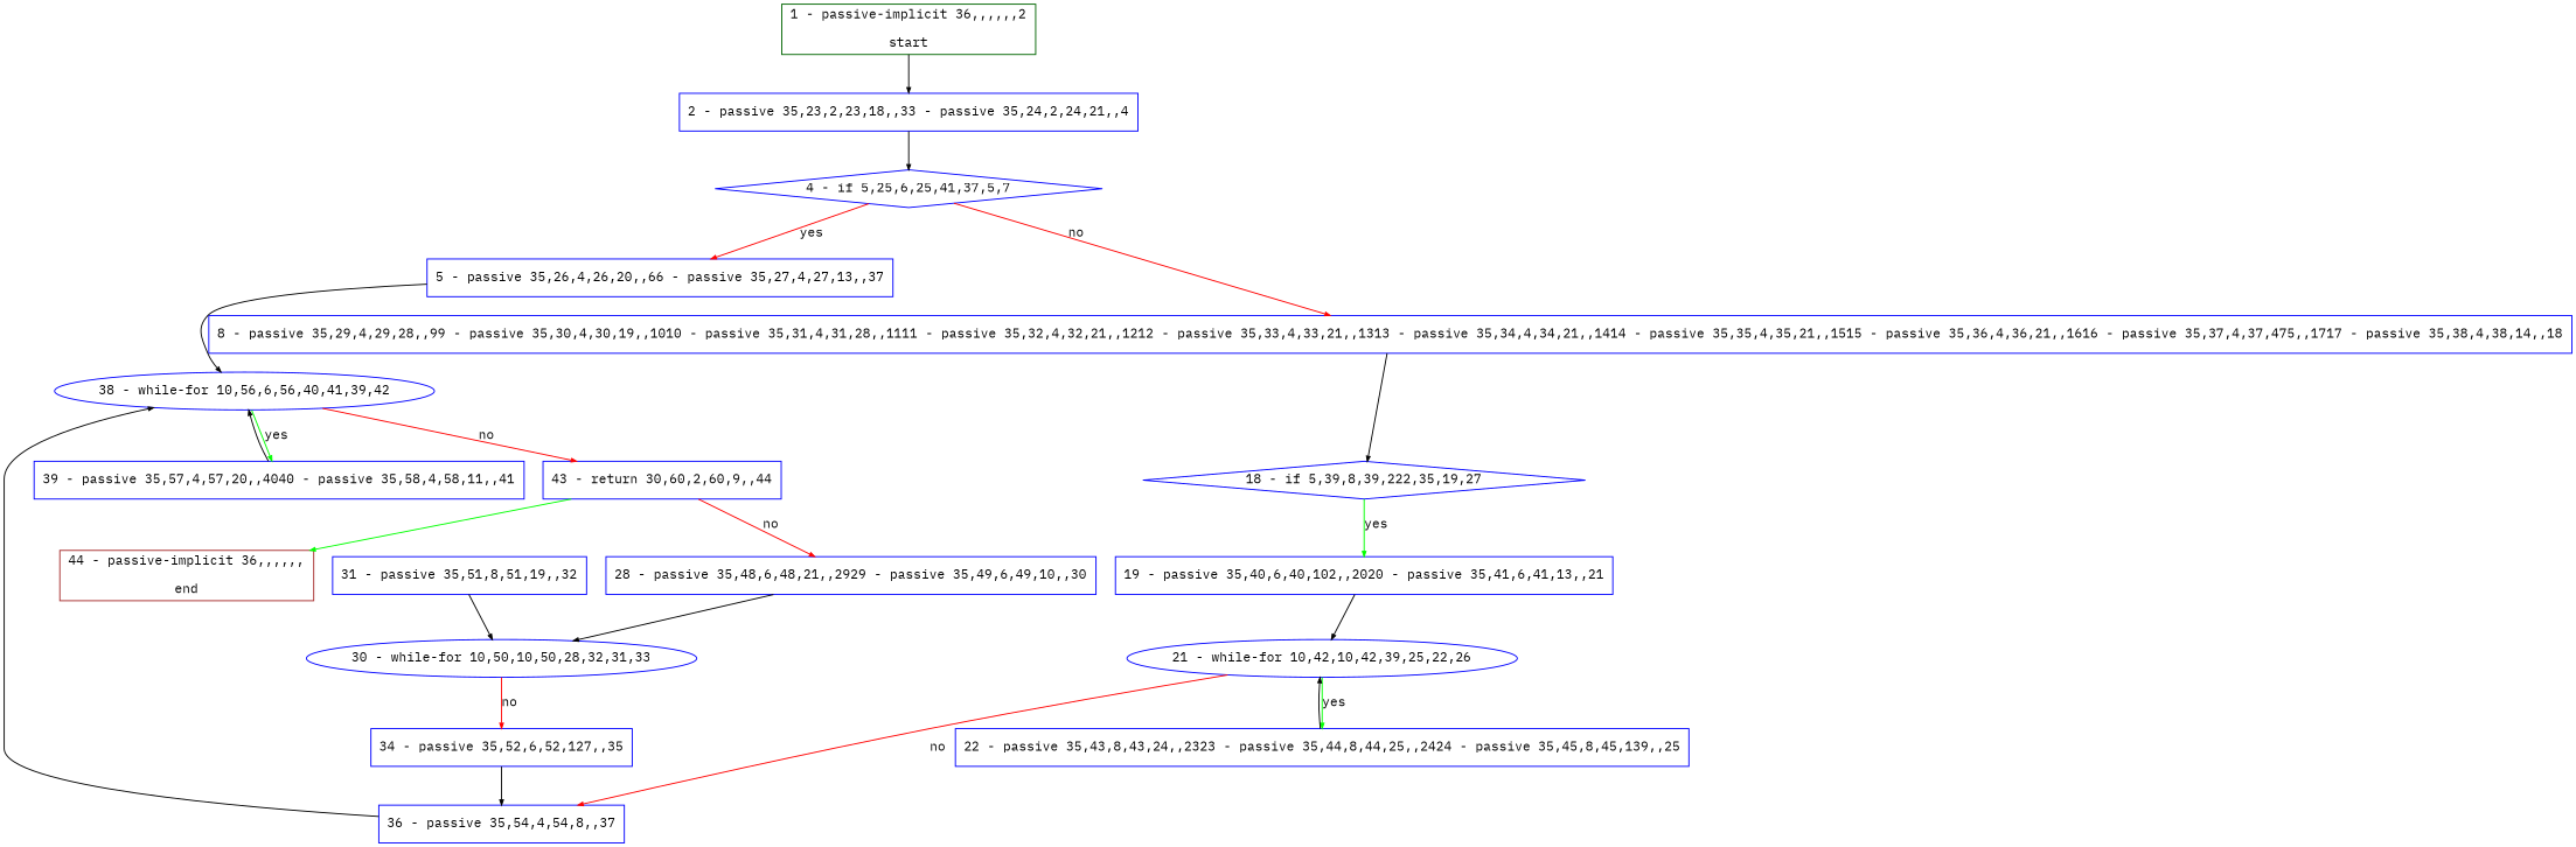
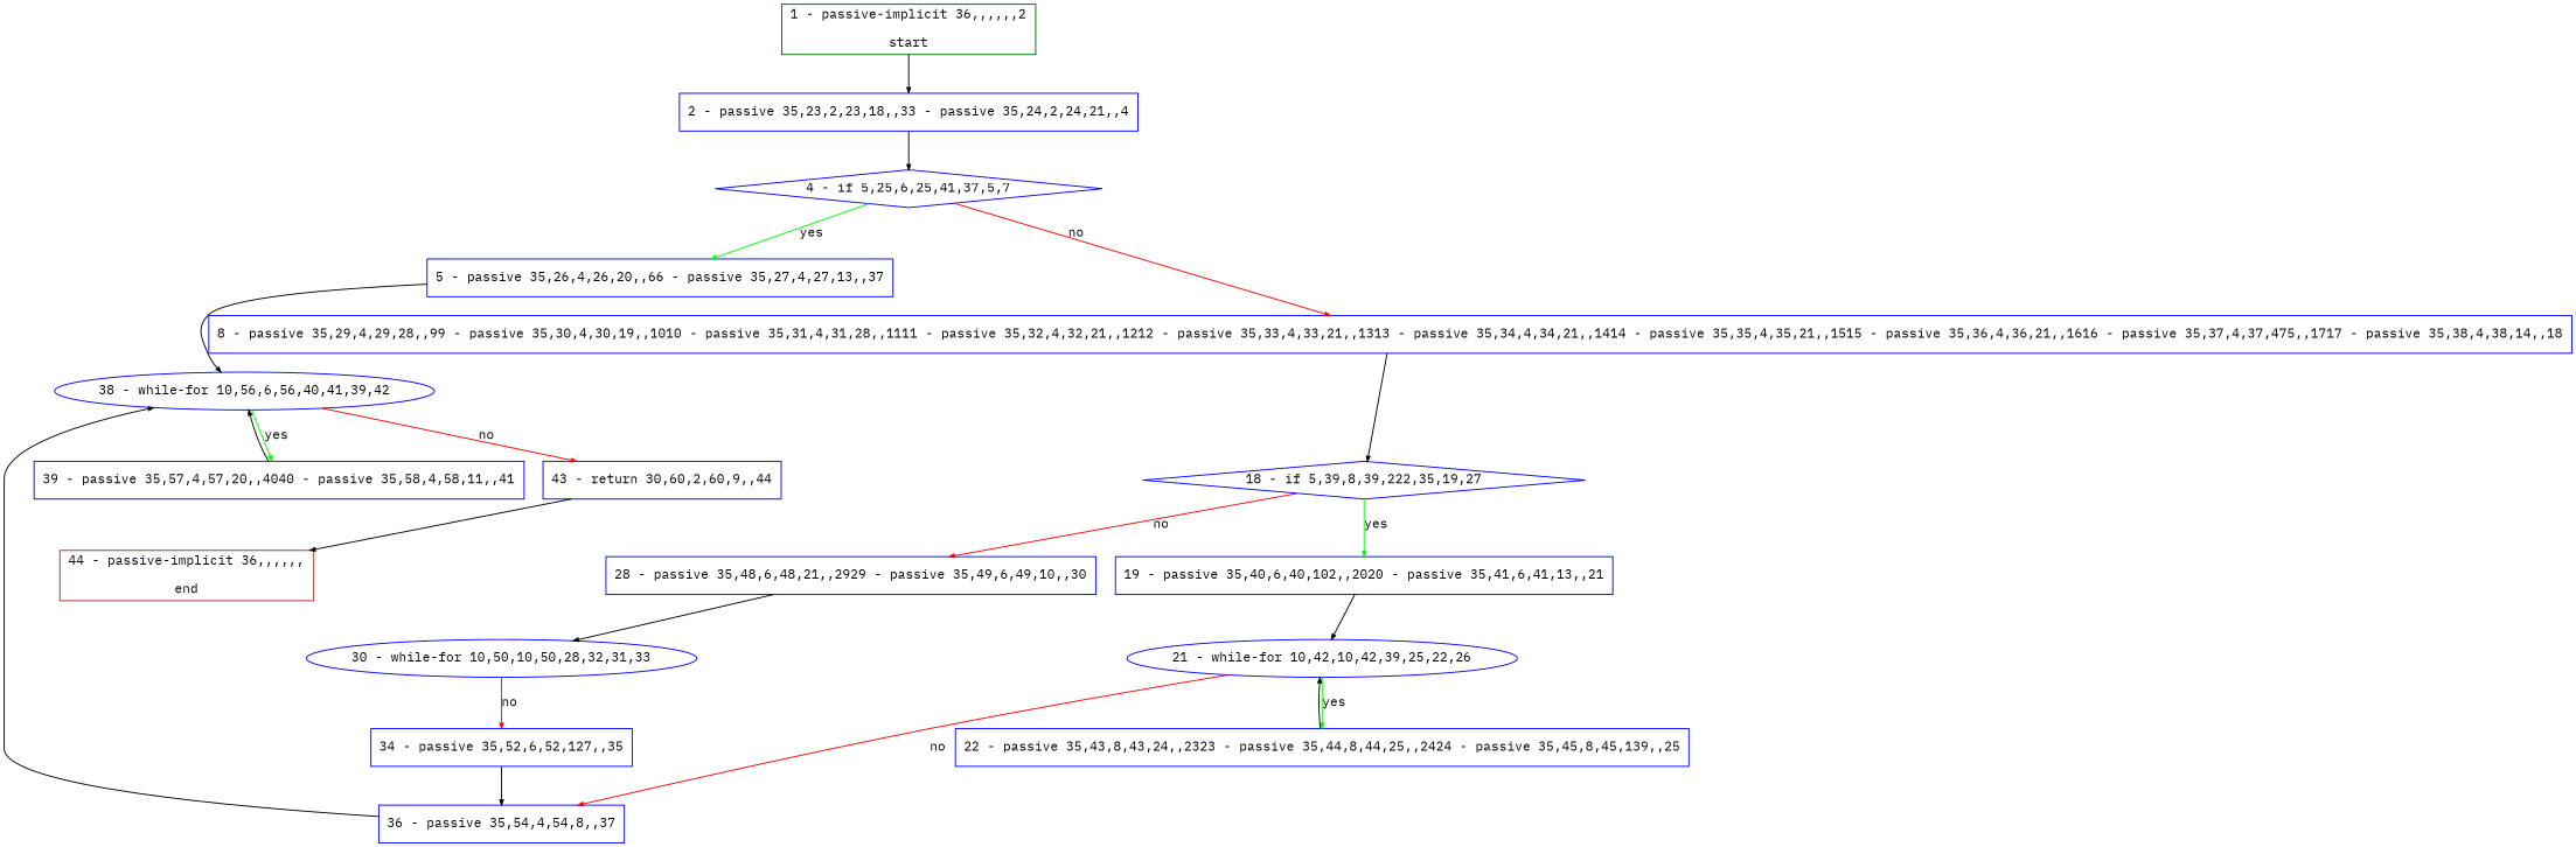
  digraph {
    bgcolor=white
    compound=true
    fillcolor="#FFFFCC"
    fontname="IBM Plex Mono"
    fontsize=12
    pack=true
    packmode=clust
    style="rounded,filled"
    node [color="#0000ff" compound=true fillcolor="#ffffff" fixedsize=false fontname="IBM Plex Mono" fontsize=12 node_initialized=no shape=box style=filled]
    edge [arrowhead=normal arrowsize=0.5 arrowtail=none color="#000000" compound=true dir=forward fontcolor=black fontname="IBM Plex Mono" fontsize=12]
    n1 [label="2 - passive 35,23,2,23,18,,33 - passive 35,24,2,24,21,,4"]
    n2 [label="4 - if 5,25,6,25,41,37,5,7" shape=diamond]
    n3 [label="5 - passive 35,26,4,26,20,,66 - passive 35,27,4,27,13,,37"]
    n4 [label="8 - passive 35,29,4,29,28,,99 - passive 35,30,4,30,19,,1010 - passive 35,31,4,31,28,,1111 - passive 35,32,4,32,21,,1212 - passive 35,33,4,33,21,,1313 - passive 35,34,4,34,21,,1414 - passive 35,35,4,35,21,,1515 - passive 35,36,4,36,21,,1616 - passive 35,37,4,37,475,,1717 - passive 35,38,4,38,14,,18"]
    n5 [color="#006400" label="1 - passive-implicit 36,,,,,,2\n\nstart"]
    n6 [label="38 - while-for 10,56,6,56,40,41,39,42" shape=oval]
    n7 [label="18 - if 5,39,8,39,222,35,19,27" shape=diamond]
    n8 [label="39 - passive 35,57,4,57,20,,4040 - passive 35,58,4,58,11,,41"]
    n9 [label="43 - return 30,60,2,60,9,,44"]
    n10 [label="19 - passive 35,40,6,40,102,,2020 - passive 35,41,6,41,13,,21"]
    n11 [label="28 - passive 35,48,6,48,21,,2929 - passive 35,49,6,49,10,,30"]
    n12 [color="#a52a2a" label="44 - passive-implicit 36,,,,,,\n\nend"]
    n13 [label="21 - while-for 10,42,10,42,39,25,22,26" shape=oval]
    n14 [label="30 - while-for 10,50,10,50,28,32,31,33" shape=oval]
    n15 [label="22 - passive 35,43,8,43,24,,2323 - passive 35,44,8,44,25,,2424 - passive 35,45,8,45,139,,25"]
    n16 [label="36 - passive 35,54,4,54,8,,37"]
    n17 [label="34 - passive 35,52,6,52,127,,35"]
-   n18 [label="31 - passive 35,51,8,51,19,,32"]
    n1 -> n2
-   n2 -> n3 [color="#ff0000" label=yes]
+   n2 -> n3 [color="#00ff00" label=yes]
    n2 -> n4 [color="#ff0000" label=no]
    n3 -> n6
    n4 -> n7
    n5 -> n1
    n6 -> n8 [color="#00ff00" label=yes]
    n6 -> n9 [color="#ff0000" label=no]
    n7 -> n10 [color="#00ff00" label=yes]
-   n9 -> n11 [color="#ff0000" label=no]
+   n7 -> n11 [color="#ff0000" label=no]
    n8 -> n6
-   n9 -> n12 [color="#00ff00"]
+   n9 -> n12
    n10 -> n13
    n11 -> n14
    n13 -> n15 [color="#00ff00" label=yes]
    n13 -> n16 [color="#ff0000" label=no]
    n14 -> n17 [color="#ff0000" label=no]
    n15 -> n13
    n16 -> n6
    n17 -> n16
-   n18 -> n14
  }
